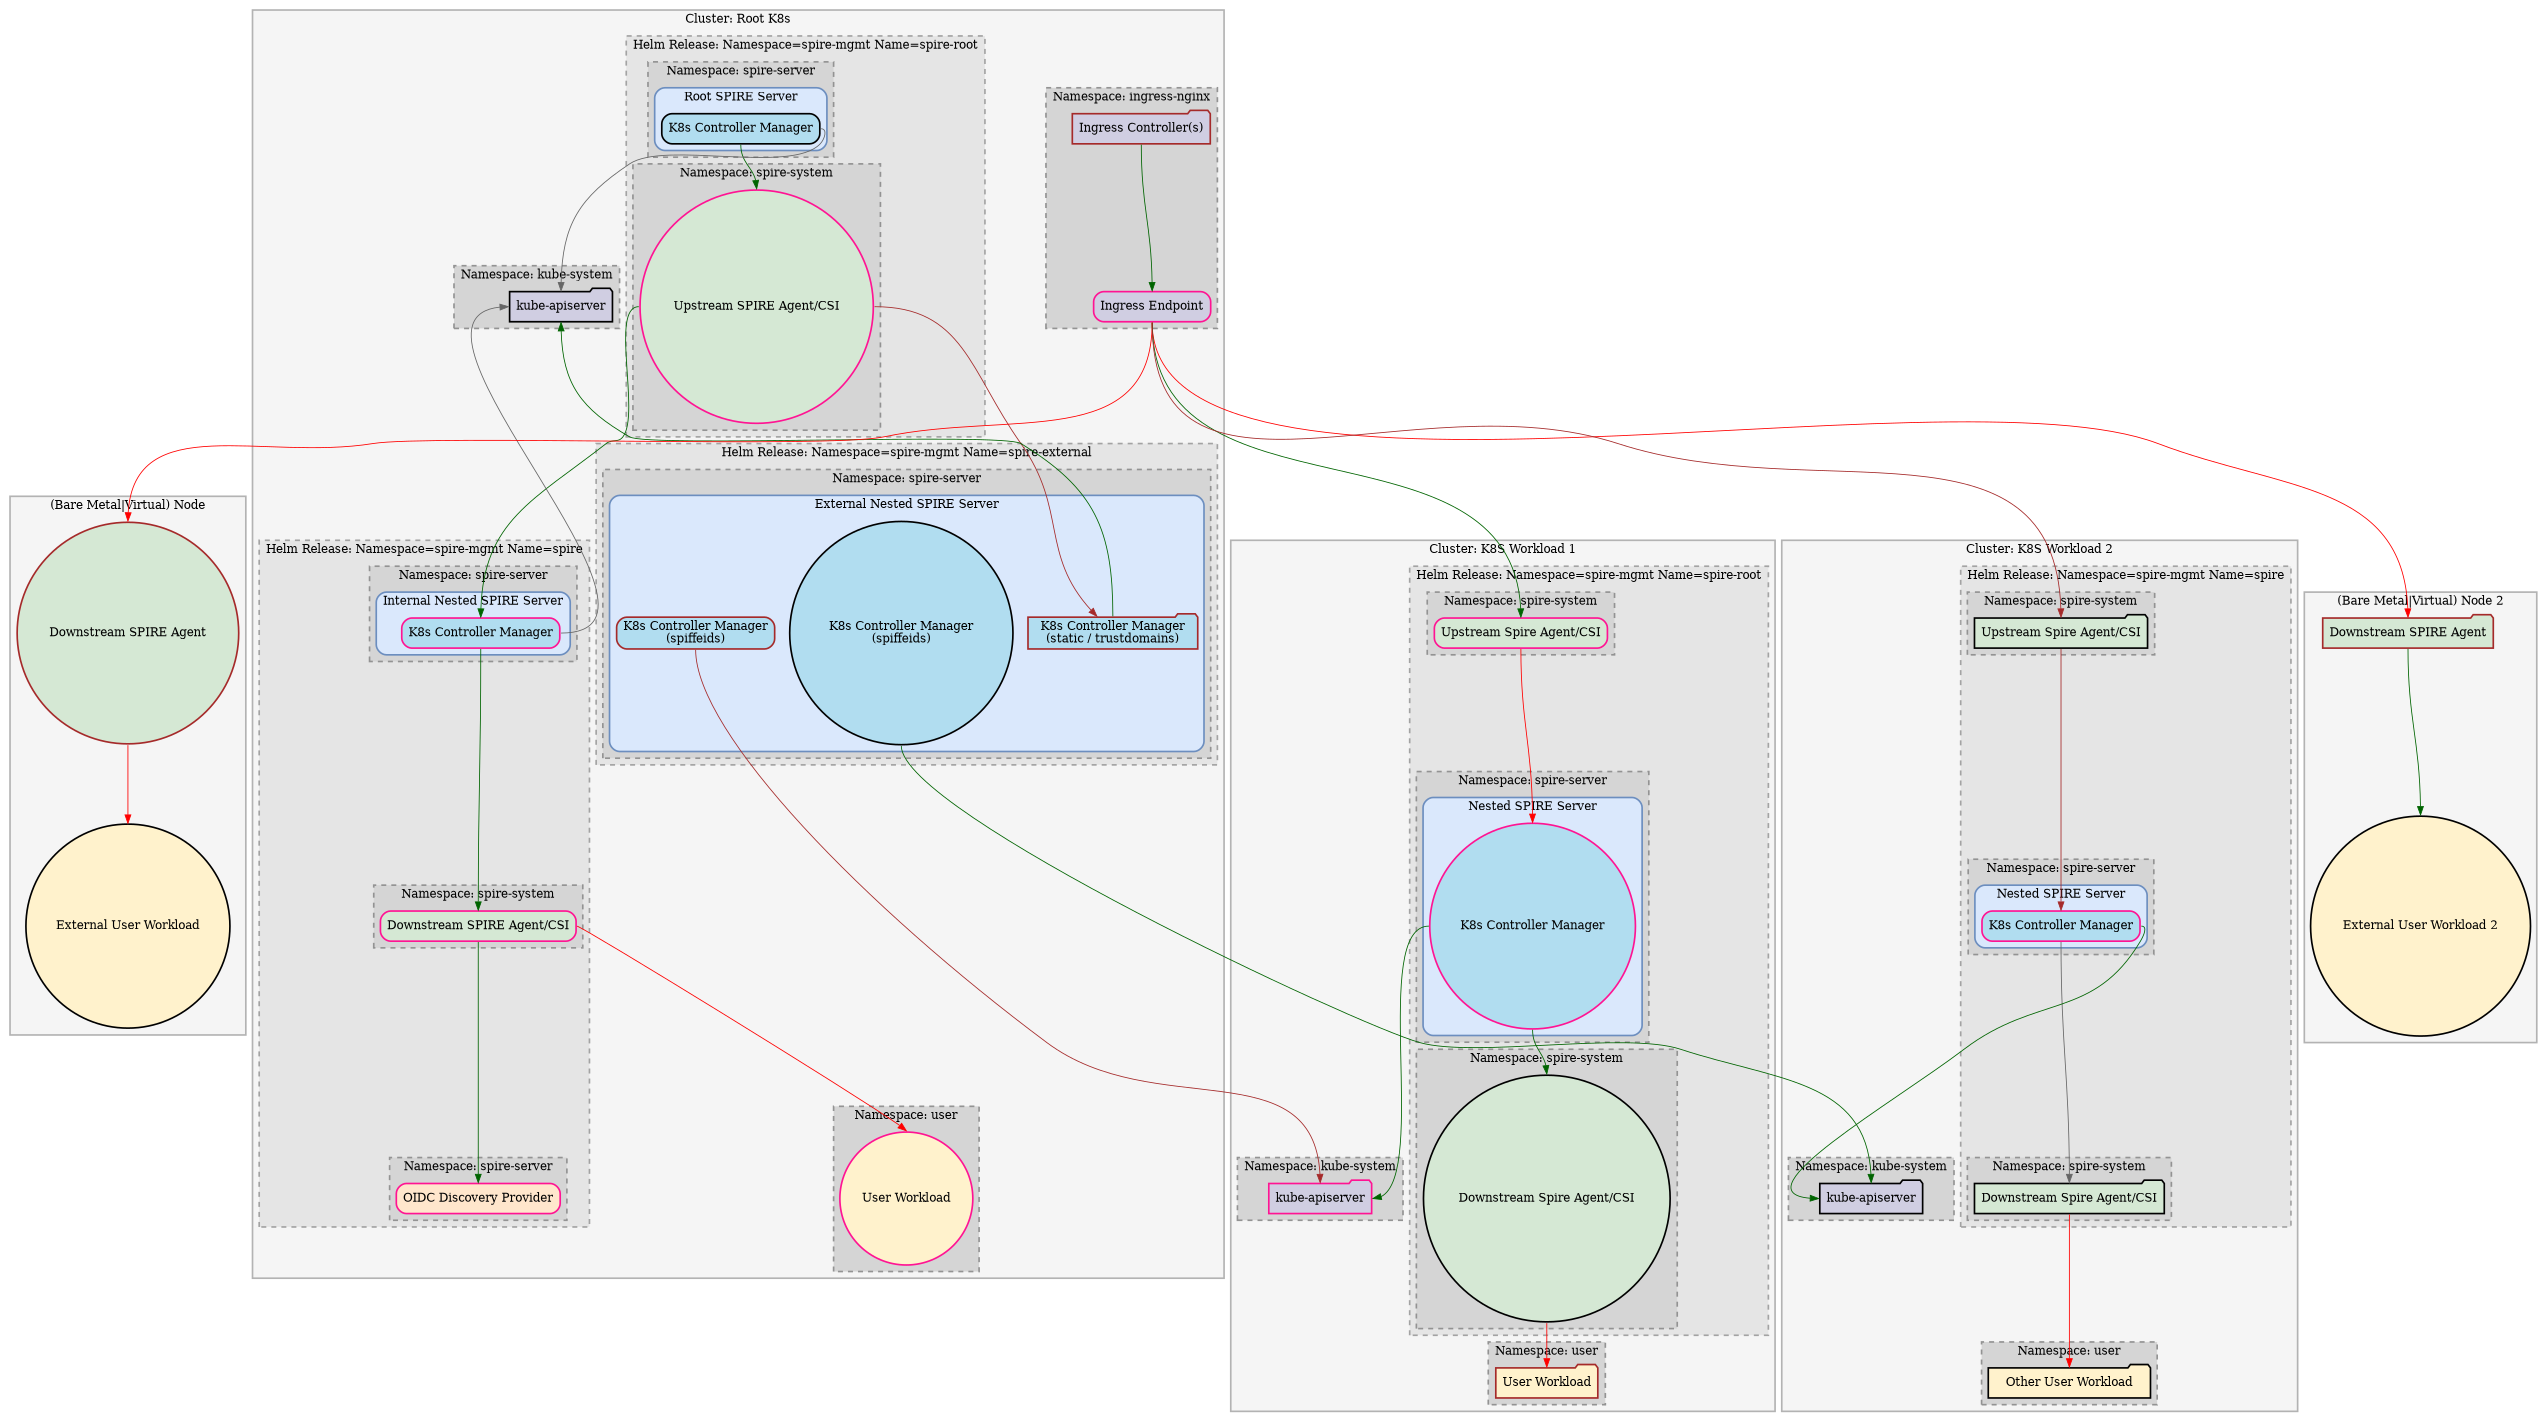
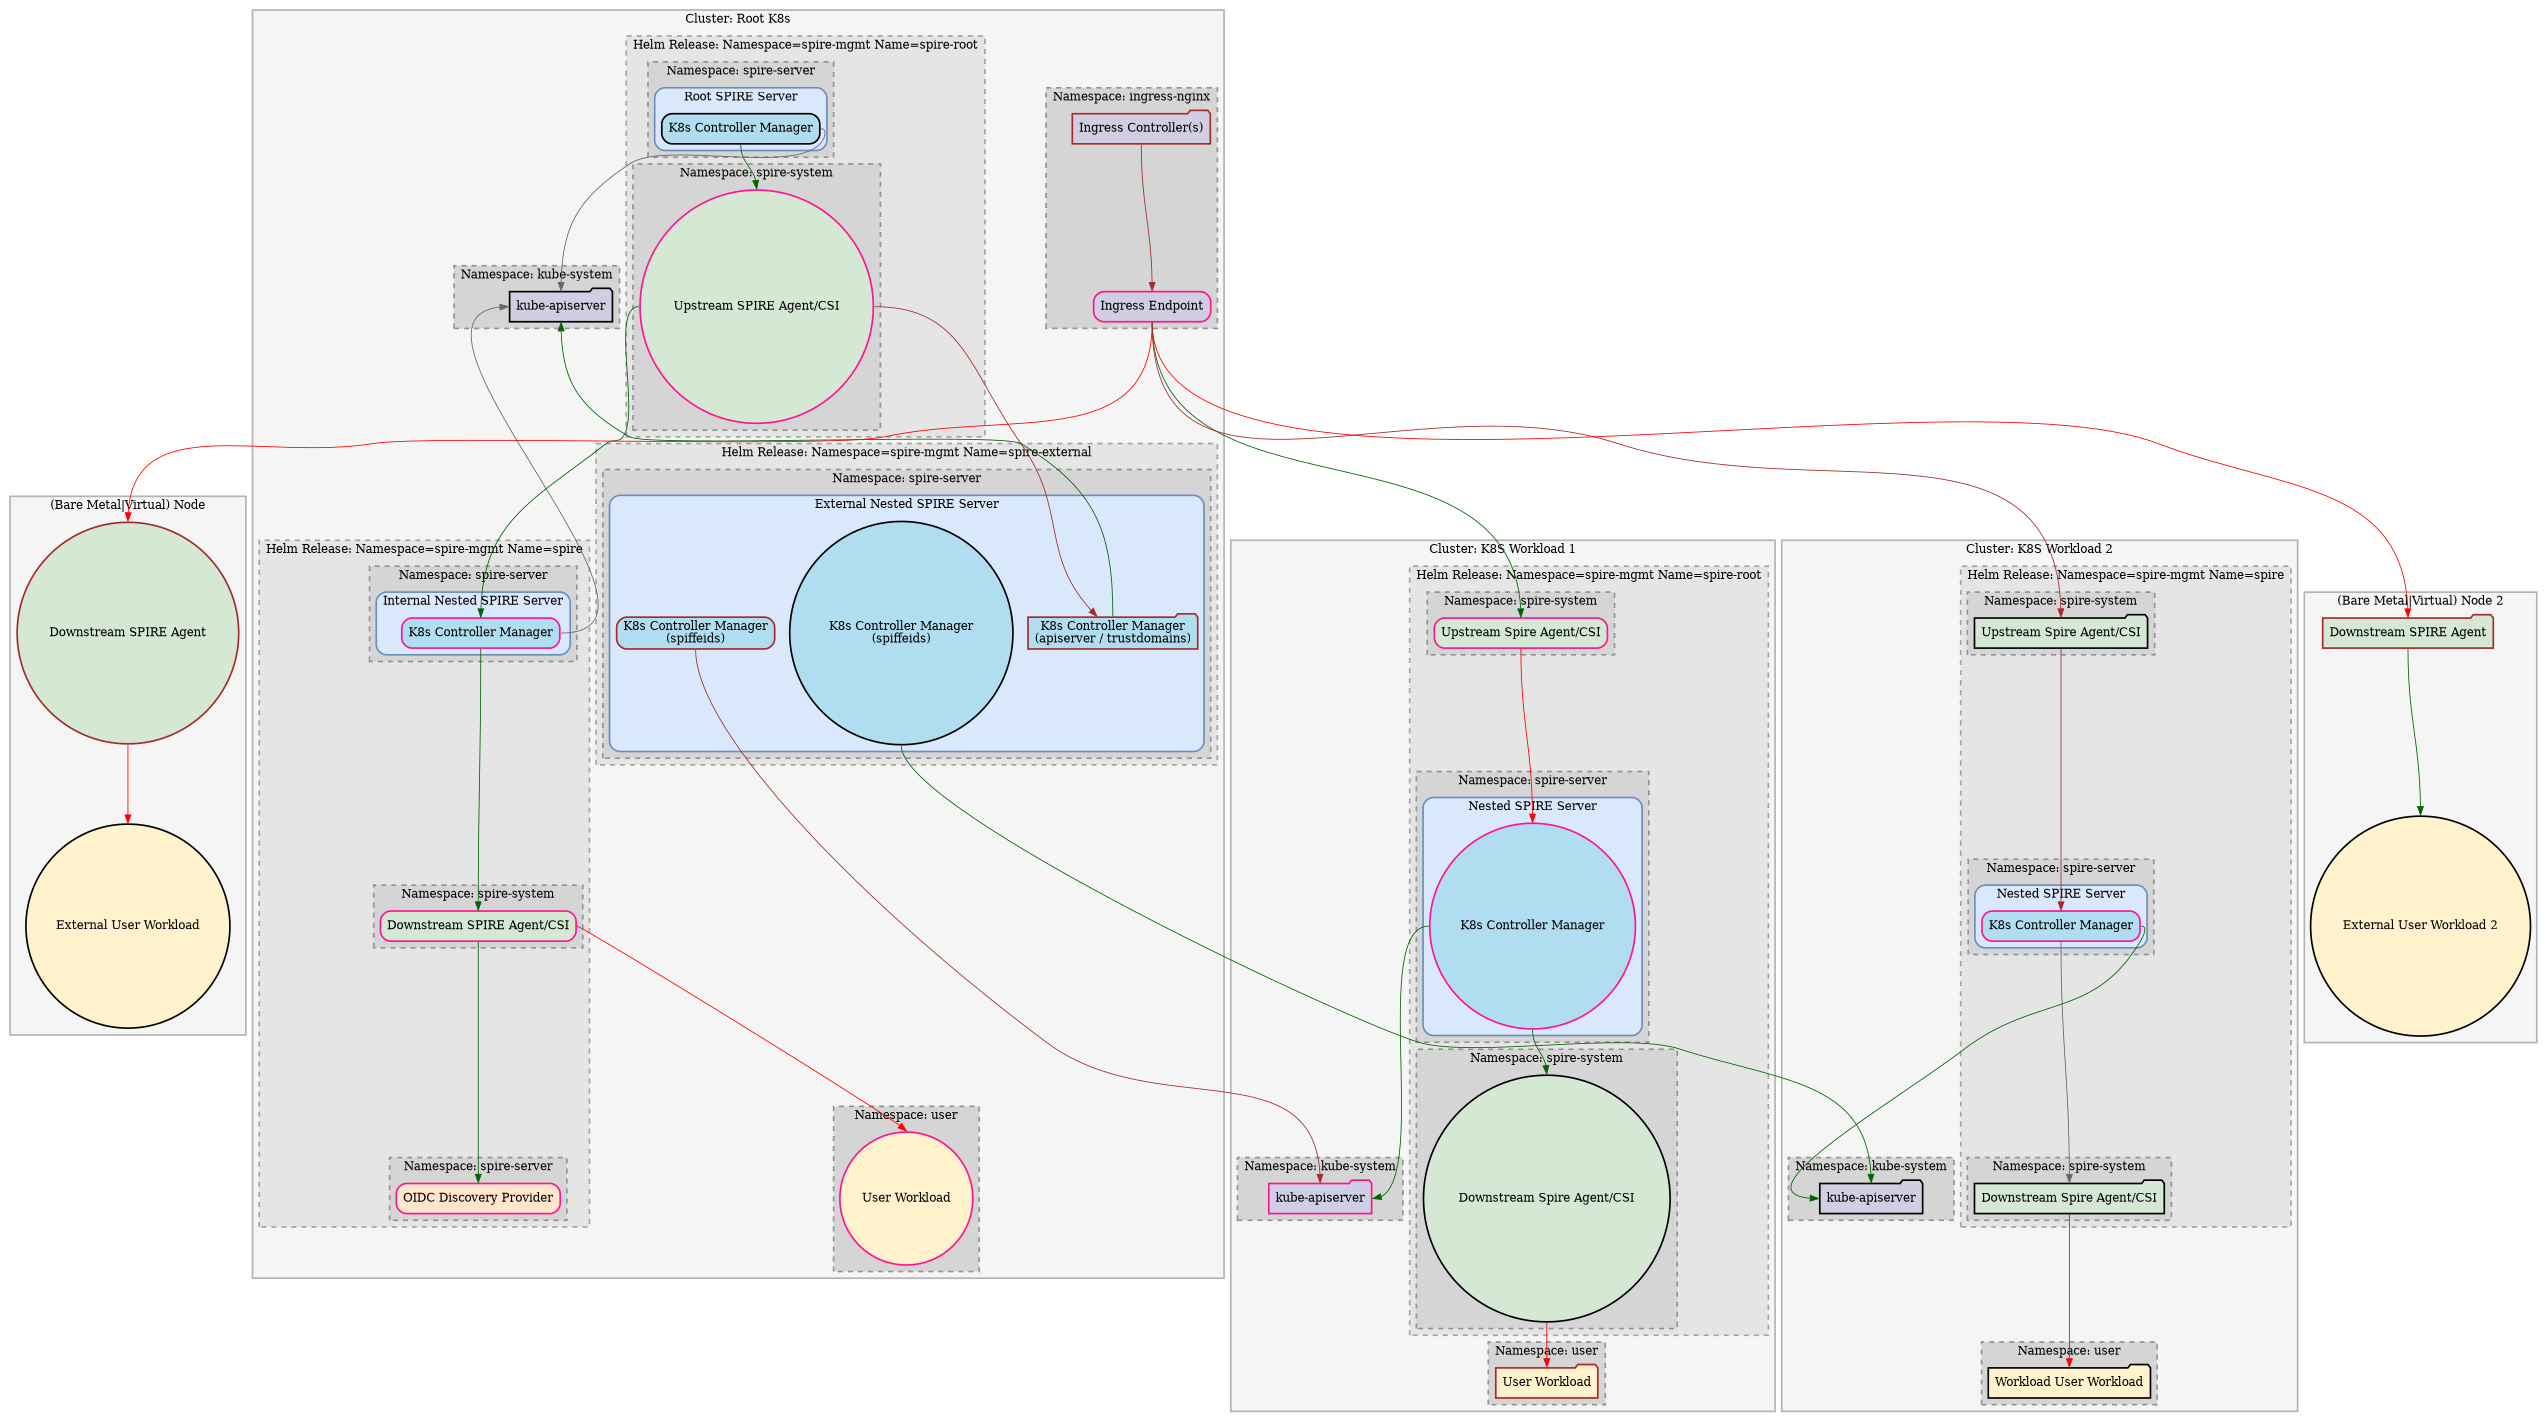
  digraph {
    compound=true
    node [color=black fillcolor="#d5e8d4" shape=folder style="rounded,solid,filled,bold"]
    edge [color=darkgreen headport=n tailport=s]
    n1 [color=brown label="Downstream SPIRE Agent" shape=circle]
    n2 [fillcolor="#fff2cc" label="External User Workload" shape=circle]
    n3 [color=brown label="Downstream SPIRE Agent"]
    n4 [fillcolor="#fff2cc" label="External User Workload 2" shape=circle]
    n5 [fillcolor="#b1ddf0" label="K8s Controller Manager" shape=box]
    n6 [color=deeppink label="Upstream SPIRE Agent/CSI" shape=circle]
    n7 [fillcolor="#d0cee2" label="kube-apiserver"]
    n8 [color=deeppink fillcolor="#b1ddf0" label="K8s Controller Manager" shape=box]
    n9 [color=deeppink label="Downstream SPIRE Agent/CSI" shape=box]
    n10 [color=deeppink fillcolor="#ffe6cc" label="OIDC Discovery Provider" shape=box]
    n11 [color=deeppink fillcolor="#fff2cc" label="User Workload" shape=circle]
-   n12 [color=brown fillcolor="#b1ddf0" label="K8s Controller Manager\n(static / trustdomains)"]
+   n12 [color=brown fillcolor="#b1ddf0" label="K8s Controller Manager\n(apiserver / trustdomains)"]
    n13 [color=brown fillcolor="#b1ddf0" label="K8s Controller Manager\n(spiffeids)" shape=box]
    n14 [fillcolor="#b1ddf0" label="K8s Controller Manager\n(spiffeids)" shape=circle]
    n15 [color=brown fillcolor="#d0cee2" label="Ingress Controller(s)"]
    n16 [color=deeppink fillcolor="#d0cee2" label="Ingress Endpoint" shape=box]
    n17 [color=deeppink label="Upstream Spire Agent/CSI" shape=box]
    n18 [color=deeppink fillcolor="#b1ddf0" label="K8s Controller Manager" shape=circle]
    n19 [label="Downstream Spire Agent/CSI" shape=circle]
    n20 [color=brown fillcolor="#fff2cc" label="User Workload"]
    n21 [color=deeppink fillcolor="#d0cee2" label="kube-apiserver"]
    n22 [label="Upstream Spire Agent/CSI"]
    n23 [color=deeppink fillcolor="#b1ddf0" label="K8s Controller Manager" shape=box]
    n24 [label="Downstream Spire Agent/CSI"]
-   n25 [fillcolor="#fff2cc" label="Other User Workload"]
+   n25 [fillcolor="#fff2cc" label="Workload User Workload"]
    n26 [fillcolor="#d0cee2" label="kube-apiserver"]
    subgraph cluster_1 {
      color="#b3b3b3"
      fillcolor="#f5f5f5"
      label="(Bare Metal|Virtual) Node"
      style="filled,solid,bold"
      n1
      n2
    }
    subgraph cluster_2 {
      color="#b3b3b3"
      fillcolor="#f5f5f5"
      label="(Bare Metal|Virtual) Node 2"
      style="filled,solid,bold"
      n3
      n4
    }
    subgraph cluster_3 {
      color="#b3b3b3"
      fillcolor="#f5f5f5"
      label="Cluster: Root K8s"
      style="filled,solid,bold"
      subgraph cluster_4 {
        color="#a3a3a3"
        fillcolor="#e5e5e5"
        label="Helm Release: Namespace=spire-mgmt Name=spire-root"
        style="filled,dashed,bold"
        subgraph cluster_5 {
          color="#939393"
          fillcolor="#d5d5d5"
          label="Namespace: spire-server"
          style="filled,dashed,bold"
          subgraph cluster_6 {
            color="#6c8ebf"
            fillcolor="#dae8fc"
            label="Root SPIRE Server"
            style="filled,rounded,bold"
            n5
          }
        }
        subgraph cluster_7 {
          color="#939393"
          fillcolor="#d5d5d5"
          label="Namespace: spire-system"
          style="filled,dashed,bold"
          n6
        }
      }
      subgraph cluster_8 {
        color="#939393"
        fillcolor="#d5d5d5"
        label="Namespace: kube-system"
        style="filled,dashed,bold"
        n7
      }
      subgraph cluster_9 {
        color="#a3a3a3"
        fillcolor="#e5e5e5"
        label="Helm Release: Namespace=spire-mgmt Name=spire"
        style="filled,dashed,bold"
        subgraph cluster_10 {
          color="#939393"
          fillcolor="#d5d5d5"
          label="Namespace: spire-server"
          style="filled,dashed,bold"
          subgraph cluster_11 {
            color="#6c8ebf"
            fillcolor="#dae8fc"
            label="Internal Nested SPIRE Server"
            style="filled,rounded,bold"
            n8
          }
        }
        subgraph cluster_12 {
          color="#939393"
          fillcolor="#d5d5d5"
          label="Namespace: spire-system"
          style="filled,dashed,bold"
          n9
        }
        subgraph cluster_13 {
          color="#939393"
          fillcolor="#d5d5d5"
          label="Namespace: spire-server"
          style="filled,dashed,bold"
          n10
        }
      }
      subgraph cluster_14 {
        color="#939393"
        fillcolor="#d5d5d5"
        label="Namespace: user"
        style="filled,dashed,bold"
        n11
      }
      subgraph cluster_15 {
        color="#a3a3a3"
        fillcolor="#e5e5e5"
        label="Helm Release: Namespace=spire-mgmt Name=spire-external"
        style="filled,dashed,bold"
        subgraph cluster_16 {
          color="#939393"
          fillcolor="#d5d5d5"
          label="Namespace: spire-server"
          style="filled,dashed,bold"
          subgraph cluster_17 {
            color="#6c8ebf"
            fillcolor="#dae8fc"
            label="External Nested SPIRE Server"
            style="filled,rounded,bold"
            n12
            n13
            n14
          }
        }
      }
      subgraph cluster_18 {
        color="#939393"
        fillcolor="#d5d5d5"
        label="Namespace: ingress-nginx"
        style="filled,dashed,bold"
        n15
        n16
      }
    }
    subgraph cluster_19 {
      color="#b3b3b3"
      fillcolor="#f5f5f5"
      label="Cluster: K8S Workload 1"
      style="filled,solid,bold"
      subgraph cluster_20 {
        color="#a3a3a3"
        fillcolor="#e5e5e5"
        label="Helm Release: Namespace=spire-mgmt Name=spire-root"
        style="filled,dashed,bold"
        subgraph cluster_21 {
          color="#939393"
          fillcolor="#d5d5d5"
          label="Namespace: spire-system"
          style="filled,dashed,bold"
          n17
        }
        subgraph cluster_22 {
          color="#939393"
          fillcolor="#d5d5d5"
          label="Namespace: spire-server"
          style="filled,dashed,bold"
          subgraph cluster_23 {
            color="#6c8ebf"
            fillcolor="#dae8fc"
            label="Nested SPIRE Server"
            style="filled,rounded,bold"
            n18
          }
        }
        subgraph cluster_24 {
          color="#939393"
          fillcolor="#d5d5d5"
          label="Namespace: spire-system"
          style="filled,dashed,bold"
          n19
        }
      }
      subgraph cluster_25 {
        color="#939393"
        fillcolor="#d5d5d5"
        label="Namespace: user"
        style="filled,dashed,bold"
        n20
      }
      subgraph cluster_26 {
        color="#939393"
        fillcolor="#d5d5d5"
        label="Namespace: kube-system"
        style="filled,dashed,bold"
        n21
      }
    }
    subgraph cluster_27 {
      color="#b3b3b3"
      fillcolor="#f5f5f5"
      label="Cluster: K8S Workload 2"
      style="filled,solid,bold"
      subgraph cluster_28 {
        color="#a3a3a3"
        fillcolor="#e5e5e5"
        label="Helm Release: Namespace=spire-mgmt Name=spire"
        style="filled,dashed,bold"
        subgraph cluster_29 {
          color="#939393"
          fillcolor="#d5d5d5"
          label="Namespace: spire-system"
          style="filled,dashed,bold"
          n22
        }
        subgraph cluster_30 {
          color="#939393"
          fillcolor="#d5d5d5"
          label="Namespace: spire-server"
          style="filled,dashed,bold"
          subgraph cluster_31 {
            color="#6c8ebf"
            fillcolor="#dae8fc"
            label="Nested SPIRE Server"
            style="filled,rounded,bold"
            n23
          }
        }
        subgraph cluster_32 {
          color="#939393"
          fillcolor="#d5d5d5"
          label="Namespace: spire-system"
          style="filled,dashed,bold"
          n24
        }
      }
      subgraph cluster_33 {
        color="#939393"
        fillcolor="#d5d5d5"
        label="Namespace: user"
        style="filled,dashed,bold"
        n25
      }
      subgraph cluster_34 {
        color="#939393"
        fillcolor="#d5d5d5"
        label="Namespace: kube-system"
        style="filled,dashed,bold"
        n26
      }
    }
    n1 -> n2 [color=red]
    n3 -> n4
    n5 -> n6
    n5 -> n7 [color=gray40 tailport=e]
    n6 -> n8 [tailport=w]
    n6 -> n12 [color=brown headport=nw tailport=e]
    n8 -> n7 [color=gray40 headport=w tailport=e weight=0]
    n8 -> n9
    n9 -> n10
    n9 -> n11 [color=red tailport=e weight=0]
    n12 -> n7 [headport=s tailport=n weight=0]
    n13 -> n21 [color=brown]
    n14 -> n26
-   n15 -> n16
+   n15 -> n16 [color=brown]
    n16 -> n1 [color=red]
    n16 -> n3 [color=red]
    n16 -> n17
    n16 -> n22 [color=brown]
    n17 -> n18 [color=red]
    n18 -> n19
    n18 -> n21 [headport=e tailport=w]
    n19 -> n20 [color=red]
    n22 -> n23 [color=brown]
    n23 -> n24 [color=gray40]
    n23 -> n26 [headport=w tailport=e]
    n24 -> n25 [color=red]
  }
